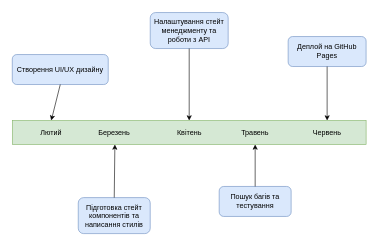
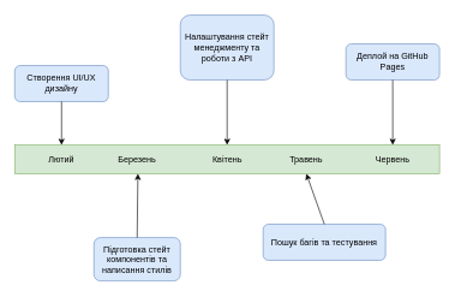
  <mxCell id="0" />
  <mxCell id="1" parent="0" />
- <mxCell id="2" value="Створення UI/UX дизайну&lt;div id=&quot;SDCloudData&quot; style=&quot;display: none&quot;&gt;&lt;/div&gt;" style="rounded=1;whiteSpace=wrap;html=1;fillColor=#dae8fc;strokeColor=#6c8ebf;" vertex="1" parent="1"><mxGeometry x="20" y="90" width="160" height="50" as="geometry" /></mxCell>
+ <mxCell id="2" value="Створення UI/UX дизайну&lt;div id=&quot;SDCloudData&quot; style=&quot;display: none&quot;&gt;&lt;/div&gt;" style="rounded=1;whiteSpace=wrap;html=1;fillColor=#dae8fc;strokeColor=#6c8ebf;" vertex="1" parent="1"><mxGeometry x="20" y="90" width="130" height="50" as="geometry" /></mxCell>
  <mxCell id="3" value="Підготовка стейт компонентів та написання стилів&lt;div id=&quot;SDCloudData&quot; style=&quot;display: none&quot;&gt;&lt;/div&gt;" style="rounded=1;whiteSpace=wrap;html=1;fillColor=#dae8fc;strokeColor=#6c8ebf;" vertex="1" parent="1"><mxGeometry x="130" y="328.6" width="120" height="60" as="geometry" /></mxCell>
  <mxCell id="4" value="" style="endArrow=classic;html=1;exitX=0.5;exitY=1;exitDx=0;exitDy=0;" edge="1" parent="1" source="2"><mxGeometry width="50" height="50" relative="1" as="geometry"><mxPoint x="130" y="50" as="sourcePoint" /><mxPoint x="85" y="200" as="targetPoint" /></mxGeometry></mxCell>
- <mxCell id="5" value="Пошук багів та тестування&lt;div id=&quot;SDCloudData&quot; style=&quot;display: none&quot;&gt;&lt;/div&gt;&lt;div id=&quot;SDCloudData&quot; style=&quot;display: none&quot;&gt;&lt;/div&gt;" style="rounded=1;whiteSpace=wrap;html=1;fillColor=#dae8fc;strokeColor=#6c8ebf;" vertex="1" parent="1"><mxGeometry x="365" y="310" width="120" height="50" as="geometry" /></mxCell>
+ <mxCell id="5" value="Пошук багів та тестування&lt;div id=&quot;SDCloudData&quot; style=&quot;display: none&quot;&gt;&lt;/div&gt;&lt;div id=&quot;SDCloudData&quot; style=&quot;display: none&quot;&gt;&lt;/div&gt;" style="rounded=1;whiteSpace=wrap;html=1;fillColor=#dae8fc;strokeColor=#6c8ebf;" vertex="1" parent="1"><mxGeometry x="365" y="310" width="170" height="50" as="geometry" /></mxCell>
  <mxCell id="6" value="" style="endArrow=classic;html=1;exitX=0.5;exitY=0;exitDx=0;exitDy=0;" edge="1" parent="1" source="5"><mxGeometry width="50" height="50" relative="1" as="geometry"><mxPoint x="695" y="260" as="sourcePoint" /><mxPoint x="425" y="240" as="targetPoint" /></mxGeometry></mxCell>
- <mxCell id="7" value="Налаштування стейт менеджменту та роботи з API&lt;div id=&quot;SDCloudData&quot; style=&quot;display: none&quot;&gt;&lt;/div&gt;&lt;div id=&quot;SDCloudData&quot; style=&quot;display: none&quot;&gt;&lt;/div&gt;" style="rounded=1;whiteSpace=wrap;html=1;fillColor=#dae8fc;strokeColor=#6c8ebf;" vertex="1" parent="1"><mxGeometry x="250" y="20" width="130" height="60" as="geometry" /></mxCell>
+ <mxCell id="7" value="Налаштування стейт менеджменту та роботи з API&lt;div id=&quot;SDCloudData&quot; style=&quot;display: none&quot;&gt;&lt;/div&gt;&lt;div id=&quot;SDCloudData&quot; style=&quot;display: none&quot;&gt;&lt;/div&gt;" style="rounded=1;whiteSpace=wrap;html=1;fillColor=#dae8fc;strokeColor=#6c8ebf;" vertex="1" parent="1"><mxGeometry x="250" y="20" width="130" height="90" as="geometry" /></mxCell>
  <mxCell id="8" value="" style="endArrow=classic;html=1;exitX=0.5;exitY=1;exitDx=0;exitDy=0;" edge="1" parent="1" source="7"><mxGeometry width="50" height="50" relative="1" as="geometry"><mxPoint x="360" y="-30" as="sourcePoint" /><mxPoint x="315" y="200" as="targetPoint" /></mxGeometry></mxCell>
  <mxCell id="9" value="Деплой на GitHub Pages&lt;div id=&quot;SDCloudData&quot; style=&quot;display: none&quot;&gt;&lt;/div&gt;&lt;div id=&quot;SDCloudData&quot; style=&quot;display: none&quot;&gt;&lt;/div&gt;" style="rounded=1;whiteSpace=wrap;html=1;fillColor=#dae8fc;strokeColor=#6c8ebf;" vertex="1" parent="1"><mxGeometry x="480" y="60" width="130" height="50" as="geometry" /></mxCell>
  <mxCell id="10" value="" style="endArrow=classic;html=1;exitX=0.5;exitY=1;exitDx=0;exitDy=0;" edge="1" parent="1" source="9"><mxGeometry width="50" height="50" relative="1" as="geometry"><mxPoint x="590" y="0" as="sourcePoint" /><mxPoint x="545" y="200" as="targetPoint" /></mxGeometry></mxCell>
  <mxCell id="11" value="" style="rounded=0;whiteSpace=wrap;html=1;fillColor=#d5e8d4;strokeColor=#82b366;" vertex="1" parent="1"><mxGeometry x="20" y="200" width="590" height="40" as="geometry" /></mxCell>
  <mxCell id="12" value="Лютий" style="text;html=1;strokeColor=none;fillColor=none;align=center;verticalAlign=middle;whiteSpace=wrap;rounded=0;" vertex="1" parent="1"><mxGeometry x="65" y="210" width="40" height="20" as="geometry" /></mxCell>
  <mxCell id="13" value="Березень" style="text;html=1;strokeColor=none;fillColor=none;align=center;verticalAlign=middle;whiteSpace=wrap;rounded=0;" vertex="1" parent="1"><mxGeometry x="160" y="210" width="60" height="20" as="geometry" /></mxCell>
  <mxCell id="14" value="Квітень" style="text;html=1;strokeColor=none;fillColor=none;align=center;verticalAlign=middle;whiteSpace=wrap;rounded=0;" vertex="1" parent="1"><mxGeometry x="292.5" y="210" width="45" height="20" as="geometry" /></mxCell>
  <mxCell id="15" value="Травень" style="text;html=1;strokeColor=none;fillColor=none;align=center;verticalAlign=middle;whiteSpace=wrap;rounded=0;" vertex="1" parent="1"><mxGeometry x="400" y="210" width="50" height="20" as="geometry" /></mxCell>
  <mxCell id="16" value="Червень" style="text;html=1;strokeColor=none;fillColor=none;align=center;verticalAlign=middle;whiteSpace=wrap;rounded=0;" vertex="1" parent="1"><mxGeometry x="520" y="210" width="50" height="20" as="geometry" /></mxCell>
  <mxCell id="17" value="" style="endArrow=classic;html=1;exitX=0.5;exitY=0;exitDx=0;exitDy=0;entryX=0.273;entryY=1.035;entryDx=0;entryDy=0;entryPerimeter=0;" edge="1" parent="1" source="3"><mxGeometry width="50" height="50" relative="1" as="geometry"><mxPoint x="310" y="298.6" as="sourcePoint" /><mxPoint x="191.07" y="240" as="targetPoint" /></mxGeometry></mxCell>
